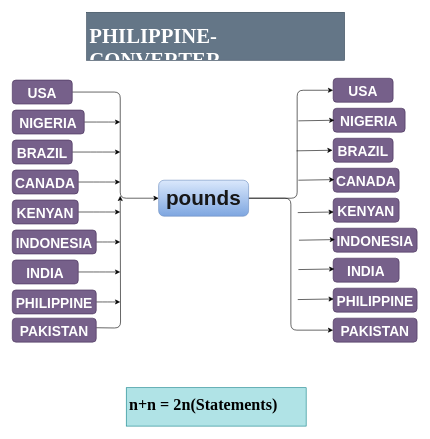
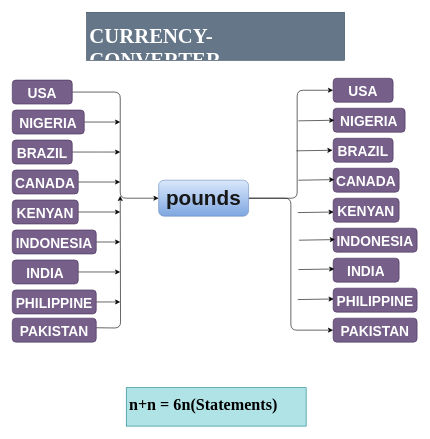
  <mxCell id="0" />
  <mxCell id="1" parent="0" />
  <mxCell id="2" value="" style="edgeStyle=orthogonalEdgeStyle;rounded=1;orthogonalLoop=1;jettySize=auto;html=1;fontSize=23;fontColor=#171717;entryX=0;entryY=0.5;entryDx=0;entryDy=0;" parent="1" source="3" target="31" edge="1"><mxGeometry relative="1" as="geometry"><mxPoint x="210" y="153" as="targetPoint" /><Array as="points"><mxPoint x="200" y="153" /><mxPoint x="200" y="330" /></Array></mxGeometry></mxCell>
  <mxCell id="3" value="&lt;h2 style=&quot;font-size: 23px;&quot;&gt;USA&lt;/h2&gt;" style="text;html=1;spacing=5;spacingTop=-20;whiteSpace=wrap;overflow=hidden;rounded=1;align=center;fillColor=#76608a;strokeColor=#432D57;fontColor=#ffffff;" parent="1" vertex="1"><mxGeometry y="133" width="100" height="40" as="geometry" x="20" /></mxCell>
  <mxCell id="4" value="" style="edgeStyle=orthogonalEdgeStyle;rounded=1;orthogonalLoop=1;jettySize=auto;html=1;fontSize=23;fontColor=#171717;" parent="1" source="5" edge="1"><mxGeometry relative="1" as="geometry"><mxPoint x="200" y="203" as="targetPoint" /></mxGeometry></mxCell>
  <mxCell id="5" value="&lt;h2 style=&quot;font-size: 23px;&quot;&gt;NIGERIA&lt;/h2&gt;" style="text;html=1;spacing=5;spacingTop=-20;whiteSpace=wrap;overflow=hidden;rounded=1;align=center;fillColor=#76608a;strokeColor=#432D57;fontColor=#ffffff;" parent="1" vertex="1"><mxGeometry y="183" width="120" height="40" as="geometry" x="20" /></mxCell>
  <mxCell id="6" style="edgeStyle=orthogonalEdgeStyle;rounded=1;orthogonalLoop=1;jettySize=auto;html=1;exitX=1;exitY=0.5;exitDx=0;exitDy=0;fontSize=23;fontColor=#171717;" parent="1" source="7" edge="1"><mxGeometry relative="1" as="geometry"><mxPoint x="200" y="253" as="targetPoint" /></mxGeometry></mxCell>
  <mxCell id="7" value="&lt;h2 style=&quot;font-size: 23px;&quot;&gt;BRAZIL&lt;/h2&gt;" style="text;html=1;spacing=5;spacingTop=-20;whiteSpace=wrap;overflow=hidden;rounded=1;align=center;fillColor=#76608a;strokeColor=#432D57;fontColor=#ffffff;" parent="1" vertex="1"><mxGeometry y="233" width="100" height="40" as="geometry" x="20" /></mxCell>
  <mxCell id="8" style="edgeStyle=orthogonalEdgeStyle;rounded=1;orthogonalLoop=1;jettySize=auto;html=1;exitX=1;exitY=0.5;exitDx=0;exitDy=0;fontSize=23;fontColor=#171717;" parent="1" source="9" edge="1"><mxGeometry relative="1" as="geometry"><mxPoint x="200" y="303" as="targetPoint" /></mxGeometry></mxCell>
  <mxCell id="9" value="&lt;h2 style=&quot;font-size: 23px;&quot;&gt;CANADA&lt;/h2&gt;" style="text;html=1;spacing=5;spacingTop=-20;whiteSpace=wrap;overflow=hidden;rounded=1;align=center;fillColor=#76608a;strokeColor=#432D57;fontColor=#ffffff;" parent="1" vertex="1"><mxGeometry y="283" width="110" height="40" as="geometry" x="20" /></mxCell>
  <mxCell id="10" style="edgeStyle=orthogonalEdgeStyle;rounded=1;orthogonalLoop=1;jettySize=auto;html=1;exitX=1;exitY=0.5;exitDx=0;exitDy=0;fontSize=23;fontColor=#171717;" parent="1" source="11" edge="1"><mxGeometry relative="1" as="geometry"><mxPoint x="200" y="353" as="targetPoint" /></mxGeometry></mxCell>
  <mxCell id="11" value="&lt;h2 style=&quot;font-size: 23px;&quot;&gt;KENYAN&lt;/h2&gt;" style="text;html=1;spacing=5;spacingTop=-20;whiteSpace=wrap;overflow=hidden;rounded=1;align=center;fillColor=#76608a;strokeColor=#432D57;fontColor=#ffffff;" parent="1" vertex="1"><mxGeometry y="333" width="110" height="40" as="geometry" x="20" /></mxCell>
  <mxCell id="12" style="edgeStyle=orthogonalEdgeStyle;rounded=1;orthogonalLoop=1;jettySize=auto;html=1;exitX=1;exitY=0.5;exitDx=0;exitDy=0;fontSize=23;fontColor=#171717;" parent="1" source="13" edge="1"><mxGeometry relative="1" as="geometry"><mxPoint x="200" y="503" as="targetPoint" /></mxGeometry></mxCell>
  <mxCell id="13" value="&lt;h2 style=&quot;font-size: 23px;&quot;&gt;PHILIPPINE&lt;/h2&gt;" style="text;html=1;spacing=5;spacingTop=-20;whiteSpace=wrap;overflow=hidden;rounded=1;align=center;fillColor=#76608a;strokeColor=#432D57;fontColor=#ffffff;" parent="1" vertex="1"><mxGeometry y="483" width="140" height="40" as="geometry" x="20" /></mxCell>
  <mxCell id="14" style="edgeStyle=orthogonalEdgeStyle;rounded=1;orthogonalLoop=1;jettySize=auto;html=1;exitX=1;exitY=0.5;exitDx=0;exitDy=0;fontSize=23;fontColor=#171717;" parent="1" source="15" edge="1"><mxGeometry relative="1" as="geometry"><mxPoint x="200" y="403" as="targetPoint" /></mxGeometry></mxCell>
  <mxCell id="15" value="&lt;h2 style=&quot;font-size: 23px;&quot;&gt;INDONESIA&lt;/h2&gt;" style="text;html=1;spacing=5;spacingTop=-20;whiteSpace=wrap;overflow=hidden;rounded=1;align=center;fillColor=#76608a;strokeColor=#432D57;fontColor=#ffffff;" parent="1" vertex="1"><mxGeometry y="383" width="140" height="40" as="geometry" x="20" /></mxCell>
  <mxCell id="16" style="edgeStyle=orthogonalEdgeStyle;rounded=1;orthogonalLoop=1;jettySize=auto;html=1;exitX=1;exitY=0.5;exitDx=0;exitDy=0;fontSize=23;fontColor=#171717;" parent="1" source="17" edge="1"><mxGeometry relative="1" as="geometry"><mxPoint x="200" y="453" as="targetPoint" /></mxGeometry></mxCell>
  <mxCell id="17" value="&lt;h2 style=&quot;font-size: 23px;&quot;&gt;INDIA&lt;/h2&gt;" style="text;html=1;spacing=5;spacingTop=-20;whiteSpace=wrap;overflow=hidden;rounded=1;align=center;fillColor=#76608a;strokeColor=#432D57;fontColor=#ffffff;" parent="1" vertex="1"><mxGeometry y="433" width="110" height="40" as="geometry" x="20" /></mxCell>
  <mxCell id="18" style="edgeStyle=orthogonalEdgeStyle;rounded=1;orthogonalLoop=1;jettySize=auto;html=1;exitX=1;exitY=0.5;exitDx=0;exitDy=0;fontSize=23;fontColor=#171717;" parent="1" edge="1"><mxGeometry relative="1" as="geometry"><mxPoint x="200" y="326" as="targetPoint" /><mxPoint x="160" y="546" as="sourcePoint" /></mxGeometry></mxCell>
  <mxCell id="19" value="&lt;h2 style=&quot;font-size: 23px;&quot;&gt;PAKISTAN&lt;/h2&gt;" style="text;html=1;spacing=5;spacingTop=-20;whiteSpace=wrap;overflow=hidden;rounded=1;align=center;fillColor=#76608a;strokeColor=#432D57;fontColor=#ffffff;" parent="1" vertex="1"><mxGeometry y="530" width="140" height="40" as="geometry" x="20" /></mxCell>
  <mxCell id="20" value="&lt;h2 style=&quot;font-size: 23px;&quot;&gt;USA&lt;/h2&gt;" style="text;html=1;spacing=5;spacingTop=-20;whiteSpace=wrap;overflow=hidden;rounded=1;align=center;fillColor=#76608a;strokeColor=#432D57;fontColor=#ffffff;" parent="1" vertex="1"><mxGeometry x="555" width="100" height="40" as="geometry" y="130" /></mxCell>
  <mxCell id="21" value="&lt;h2 style=&quot;font-size: 23px;&quot;&gt;NIGERIA&lt;/h2&gt;" style="text;html=1;spacing=5;spacingTop=-20;whiteSpace=wrap;overflow=hidden;rounded=1;align=center;fillColor=#76608a;strokeColor=#432D57;fontColor=#ffffff;" parent="1" vertex="1"><mxGeometry x="555" y="180" width="120" height="40" as="geometry" /></mxCell>
  <mxCell id="22" value="&lt;h2 style=&quot;font-size: 23px;&quot;&gt;BRAZIL&lt;/h2&gt;" style="text;html=1;spacing=5;spacingTop=-20;whiteSpace=wrap;overflow=hidden;rounded=1;align=center;fillColor=#76608a;strokeColor=#432D57;fontColor=#ffffff;" parent="1" vertex="1"><mxGeometry x="555" y="230" width="100" height="40" as="geometry" /></mxCell>
  <mxCell id="23" value="&lt;h2 style=&quot;font-size: 23px;&quot;&gt;CANADA&lt;/h2&gt;" style="text;html=1;spacing=5;spacingTop=-20;whiteSpace=wrap;overflow=hidden;rounded=1;align=center;fillColor=#76608a;strokeColor=#432D57;fontColor=#ffffff;" parent="1" vertex="1"><mxGeometry x="555" y="280" width="110" height="40" as="geometry" /></mxCell>
  <mxCell id="24" value="&lt;h2 style=&quot;font-size: 23px;&quot;&gt;KENYAN&lt;/h2&gt;" style="text;html=1;spacing=5;spacingTop=-20;whiteSpace=wrap;overflow=hidden;rounded=1;align=center;fillColor=#76608a;strokeColor=#432D57;fontColor=#ffffff;" parent="1" vertex="1"><mxGeometry x="555" y="330" width="110" height="40" as="geometry" /></mxCell>
  <mxCell id="25" value="&lt;h2 style=&quot;font-size: 23px;&quot;&gt;PHILIPPINE&lt;/h2&gt;" style="text;html=1;spacing=5;spacingTop=-20;whiteSpace=wrap;overflow=hidden;rounded=1;align=center;fillColor=#76608a;strokeColor=#432D57;fontColor=#ffffff;" parent="1" vertex="1"><mxGeometry x="555" y="480" width="140" height="40" as="geometry" /></mxCell>
  <mxCell id="26" value="&lt;h2 style=&quot;font-size: 23px;&quot;&gt;INDONESIA&lt;/h2&gt;" style="text;html=1;spacing=5;spacingTop=-20;whiteSpace=wrap;overflow=hidden;rounded=1;align=center;fillColor=#76608a;strokeColor=#432D57;fontColor=#ffffff;" parent="1" vertex="1"><mxGeometry x="555" y="380" width="140" height="40" as="geometry" /></mxCell>
  <mxCell id="27" value="&lt;h2 style=&quot;font-size: 23px;&quot;&gt;INDIA&lt;/h2&gt;" style="text;html=1;spacing=5;spacingTop=-20;whiteSpace=wrap;overflow=hidden;rounded=1;align=center;fillColor=#76608a;strokeColor=#432D57;fontColor=#ffffff;" parent="1" vertex="1"><mxGeometry x="555" y="430" width="110" height="40" as="geometry" /></mxCell>
  <mxCell id="28" value="&lt;h2 style=&quot;font-size: 23px;&quot;&gt;PAKISTAN&lt;/h2&gt;" style="text;html=1;spacing=5;spacingTop=-20;whiteSpace=wrap;overflow=hidden;rounded=1;align=center;fillColor=#76608a;strokeColor=#432D57;fontColor=#ffffff;" parent="1" vertex="1"><mxGeometry x="555" y="530" width="140" height="40" as="geometry" /></mxCell>
  <mxCell id="29" style="edgeStyle=orthogonalEdgeStyle;rounded=1;orthogonalLoop=1;jettySize=auto;html=1;exitX=1;exitY=0.5;exitDx=0;exitDy=0;fontSize=23;fontColor=#171717;" parent="1" source="31" target="20" edge="1"><mxGeometry relative="1" as="geometry"><Array as="points"><mxPoint x="495" y="330" /><mxPoint x="495" y="150" /></Array></mxGeometry></mxCell>
  <mxCell id="30" style="edgeStyle=orthogonalEdgeStyle;rounded=1;orthogonalLoop=1;jettySize=auto;html=1;exitX=1;exitY=0.5;exitDx=0;exitDy=0;entryX=0;entryY=0.5;entryDx=0;entryDy=0;fontSize=23;fontColor=#171717;" parent="1" source="31" target="28" edge="1"><mxGeometry relative="1" as="geometry" /></mxCell>
  <mxCell id="31" value="&lt;h2&gt;pounds&lt;/h2&gt;" style="rounded=1;whiteSpace=wrap;html=1;fontSize=23;fillColor=#dae8fc;gradientColor=#7ea6e0;strokeColor=#6c8ebf;labelBackgroundColor=none;labelBorderColor=none;fontColor=#171717;" parent="1" vertex="1"><mxGeometry x="264" y="300" width="150" height="60" as="geometry" /></mxCell>
  <mxCell id="32" value="" style="endArrow=classic;html=1;rounded=1;fontSize=23;fontColor=#171717;" parent="1" edge="1"><mxGeometry width="50" height="50" relative="1" as="geometry"><mxPoint x="494" y="251" as="sourcePoint" /><mxPoint x="554" y="250" as="targetPoint" /></mxGeometry></mxCell>
  <mxCell id="33" value="" style="endArrow=classic;html=1;rounded=1;fontSize=23;fontColor=#171717;" parent="1" edge="1"><mxGeometry width="50" height="50" relative="1" as="geometry"><mxPoint x="497" y="300" as="sourcePoint" /><mxPoint x="557" y="299" as="targetPoint" /></mxGeometry></mxCell>
  <mxCell id="34" value="" style="endArrow=classic;html=1;rounded=1;fontSize=23;fontColor=#171717;" parent="1" edge="1"><mxGeometry width="50" height="50" relative="1" as="geometry"><mxPoint x="497" y="201" as="sourcePoint" /><mxPoint x="557" y="200" as="targetPoint" /></mxGeometry></mxCell>
  <mxCell id="35" value="" style="endArrow=classic;html=1;rounded=1;fontSize=23;fontColor=#171717;" parent="1" edge="1"><mxGeometry width="50" height="50" relative="1" as="geometry"><mxPoint x="496" y="354" as="sourcePoint" /><mxPoint x="556" y="353" as="targetPoint" /></mxGeometry></mxCell>
  <mxCell id="36" value="" style="endArrow=classic;html=1;rounded=1;fontSize=23;fontColor=#171717;" parent="1" edge="1"><mxGeometry width="50" height="50" relative="1" as="geometry"><mxPoint x="497" y="449" as="sourcePoint" /><mxPoint x="557" y="448" as="targetPoint" /></mxGeometry></mxCell>
  <mxCell id="37" value="" style="endArrow=classic;html=1;rounded=1;fontSize=23;fontColor=#171717;" parent="1" edge="1"><mxGeometry width="50" height="50" relative="1" as="geometry"><mxPoint x="498" y="400" as="sourcePoint" /><mxPoint x="558" y="399" as="targetPoint" /></mxGeometry></mxCell>
  <mxCell id="38" value="" style="endArrow=classic;html=1;rounded=1;fontSize=23;fontColor=#171717;" parent="1" edge="1"><mxGeometry width="50" height="50" relative="1" as="geometry"><mxPoint x="496" y="499" as="sourcePoint" /><mxPoint x="556" y="498" as="targetPoint" /></mxGeometry></mxCell>
- <mxCell id="39" value="&lt;h2&gt;PHILIPPINE-CONVERTER&lt;/h2&gt;" style="text;html=1;spacing=5;spacingTop=-20;whiteSpace=wrap;overflow=hidden;rounded=0;fontSize=23;fontFamily=Comic Sans MS;fillColor=#647687;fontColor=#ffffff;strokeColor=#314354;" parent="1" vertex="1"><mxGeometry x="144" y="20" width="430" height="80" as="geometry" /></mxCell>
- <mxCell id="40" value="&lt;h3 style=&quot;line-height: 90%;&quot;&gt;&lt;font face=&quot;Comic Sans MS&quot;&gt;n+n = 2n(Statements)&lt;/font&gt;&lt;/h3&gt;" style="text;html=1;strokeColor=#0e8088;fillColor=#b0e3e6;spacing=5;spacingTop=-20;whiteSpace=wrap;overflow=hidden;rounded=0;fontSize=23;fontColor=#000000;" vertex="1" parent="1"><mxGeometry x="210" y="646" width="300" height="64" as="geometry" /></mxCell>
+ <mxCell id="39" value="&lt;h2&gt;CURRENCY-CONVERTER&lt;/h2&gt;" style="text;html=1;spacing=5;spacingTop=-20;whiteSpace=wrap;overflow=hidden;rounded=0;fontSize=23;fontFamily=Comic Sans MS;fillColor=#647687;fontColor=#ffffff;strokeColor=#314354;" parent="1" vertex="1"><mxGeometry x="144" y="20" width="430" height="80" as="geometry" /></mxCell>
+ <mxCell id="40" value="&lt;h3 style=&quot;line-height: 90%;&quot;&gt;&lt;font face=&quot;Comic Sans MS&quot;&gt;n+n = 6n(Statements)&lt;/font&gt;&lt;/h3&gt;" style="text;html=1;strokeColor=#0e8088;fillColor=#b0e3e6;spacing=5;spacingTop=-20;whiteSpace=wrap;overflow=hidden;rounded=0;fontSize=23;fontColor=#000000;" vertex="1" parent="1"><mxGeometry x="210" y="646" width="300" height="64" as="geometry" /></mxCell>
